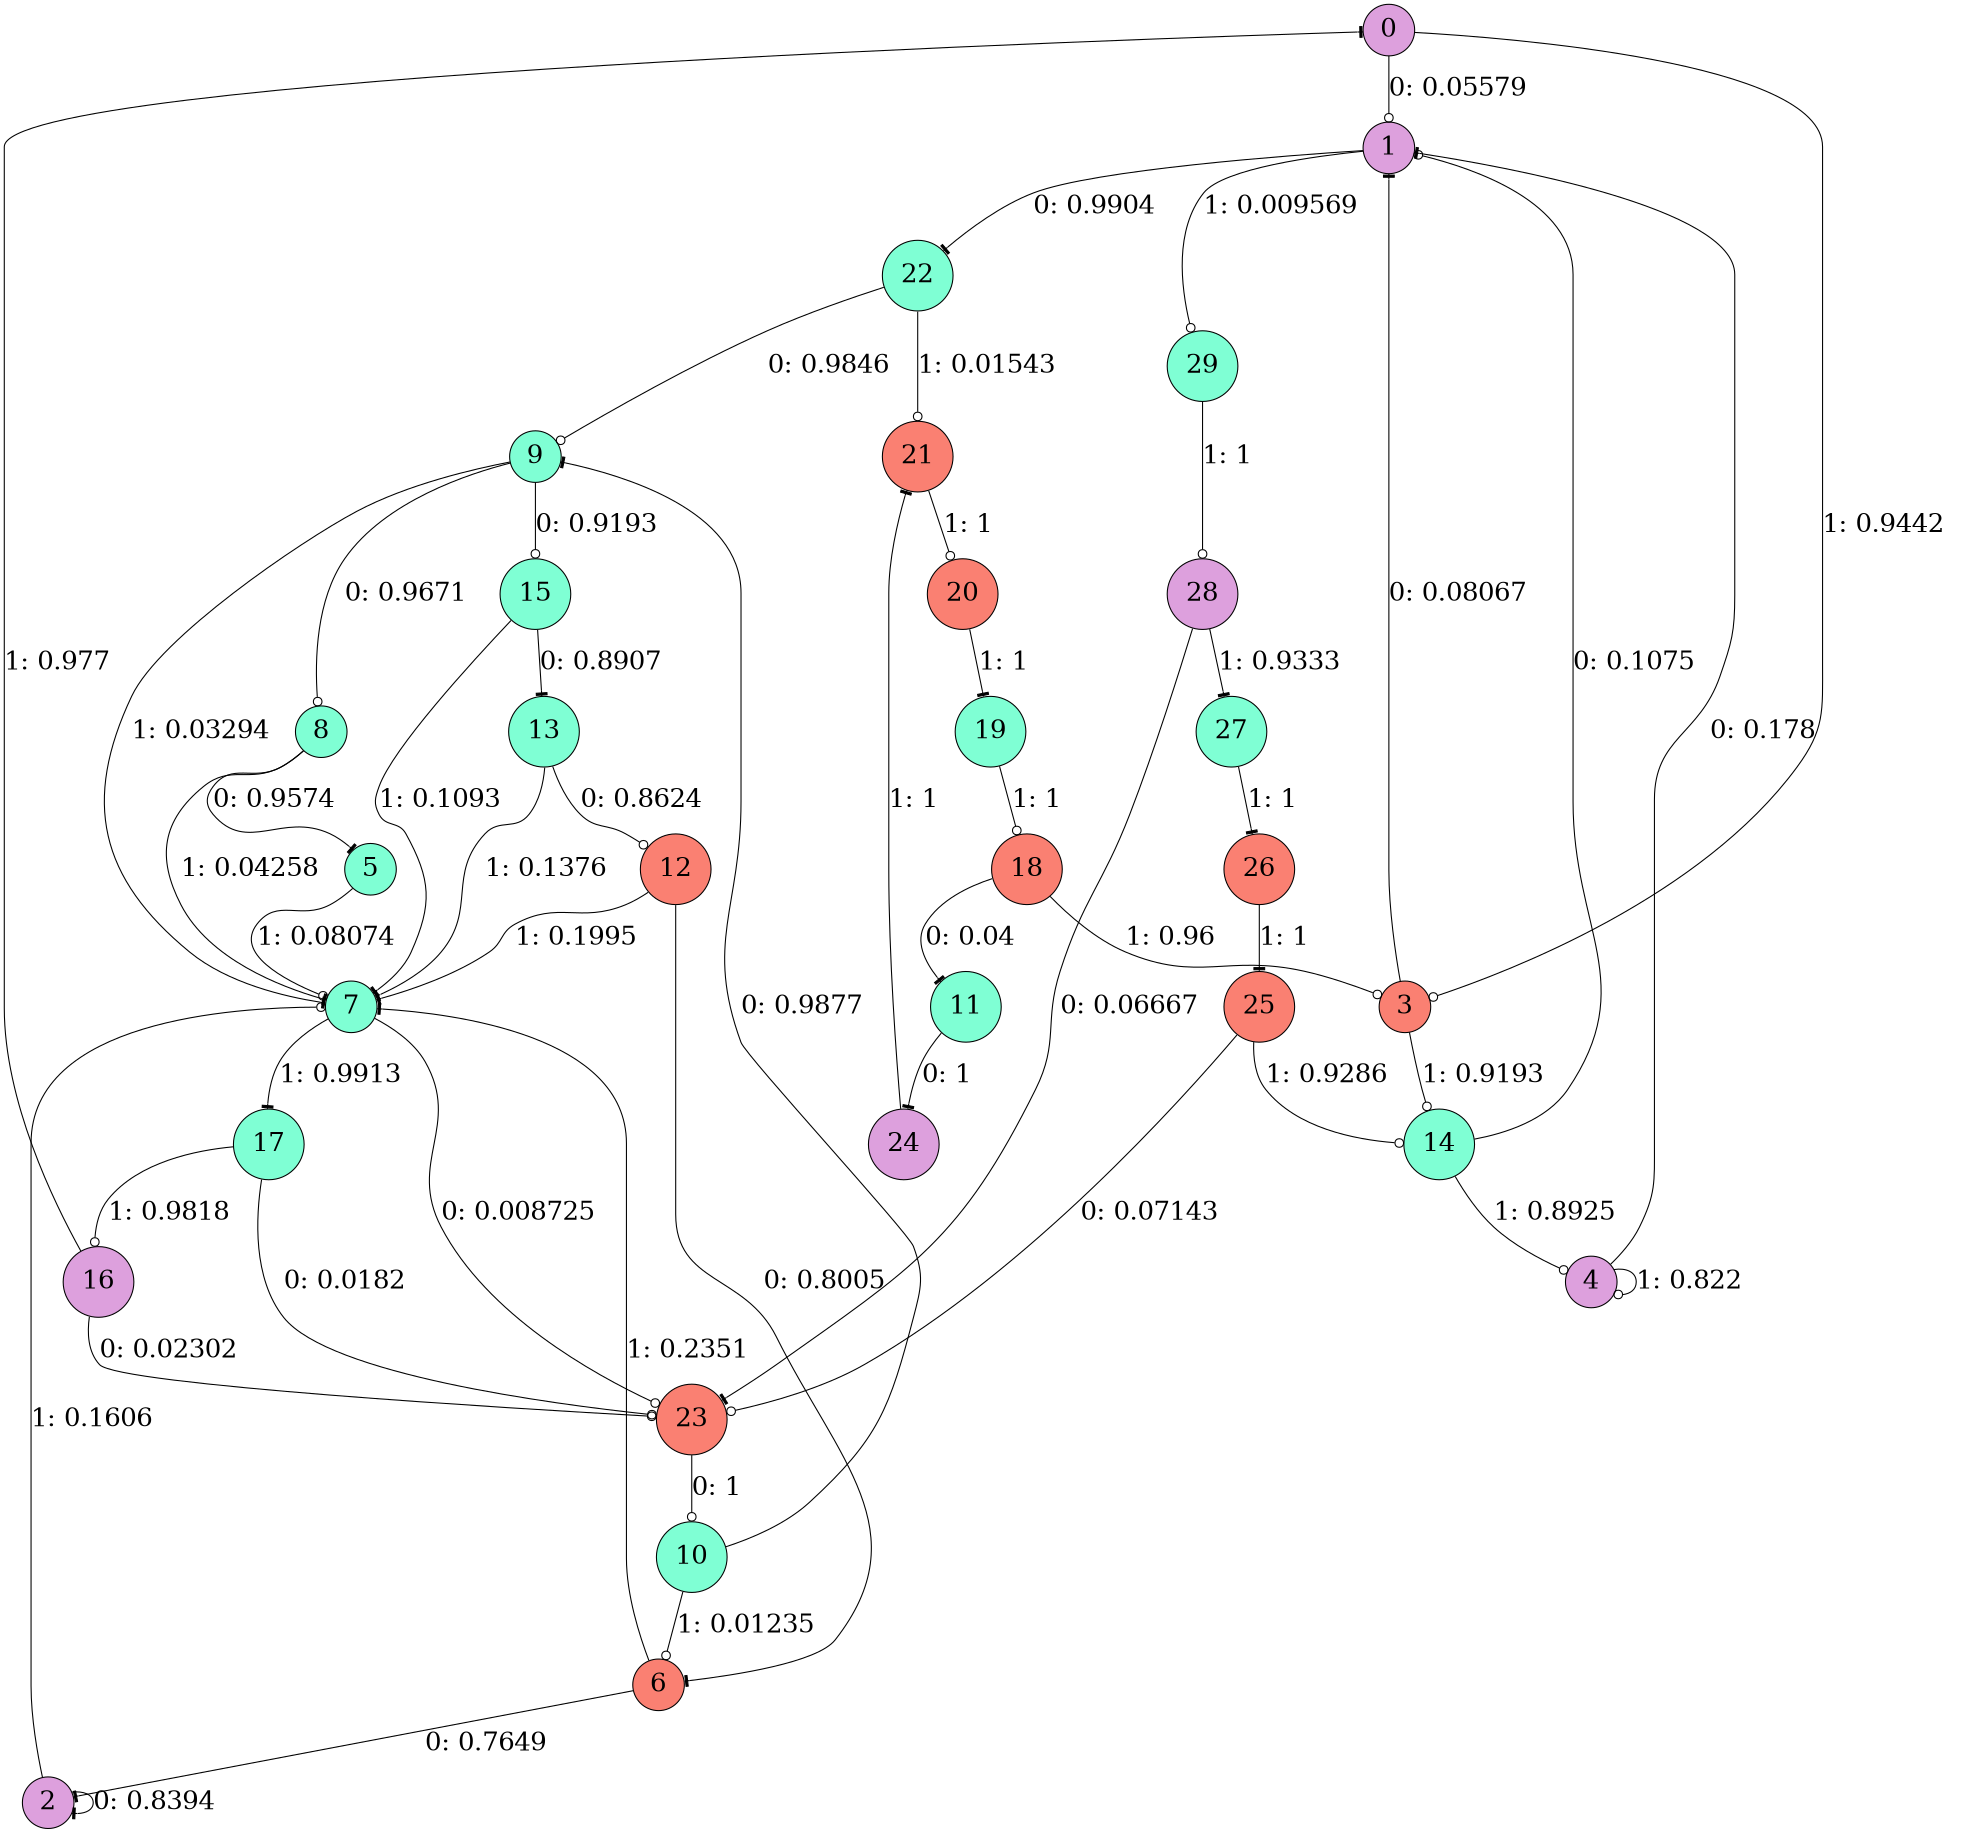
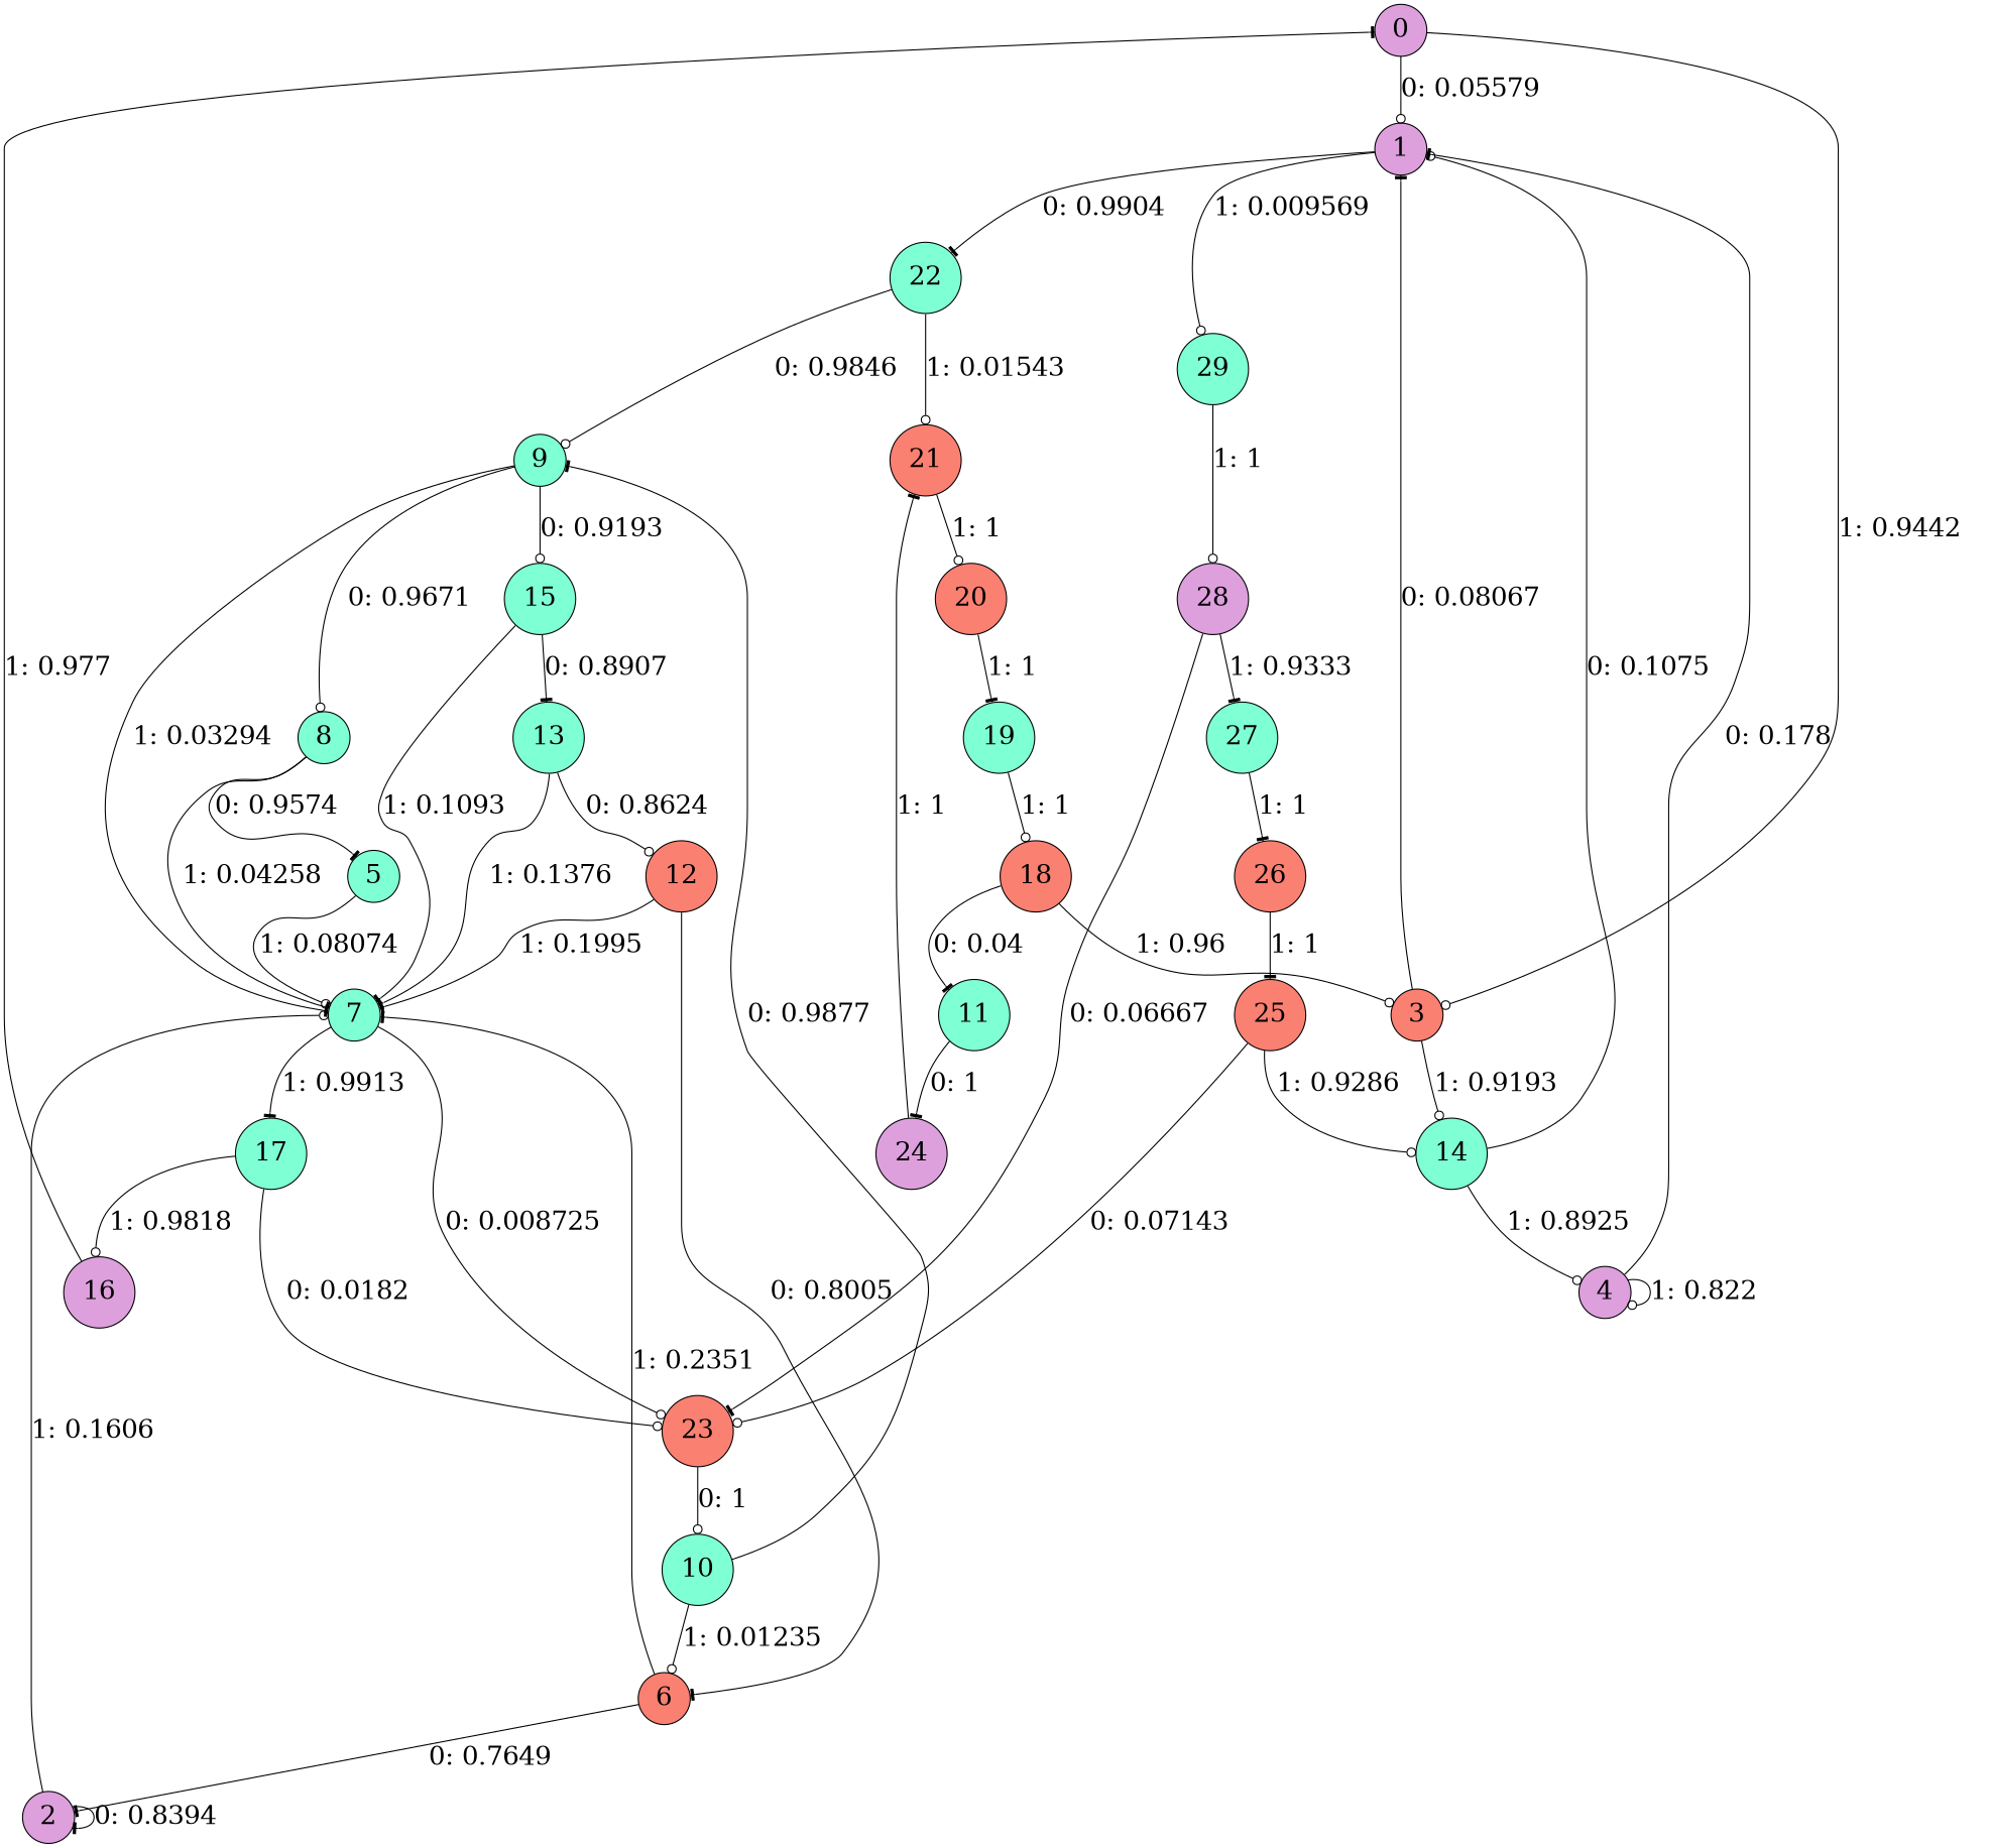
  digraph {
    node [fillcolor=aquamarine fontsize=24 shape=circle style=filled]
    edge [arrowhead=odot fontsize=24]
    0 [fillcolor=plum]
    1 [fillcolor=plum]
    3 [fillcolor=salmon]
    22
    29
    14
    9
    21 [fillcolor=salmon]
    28 [fillcolor=plum]
    4 [fillcolor=plum]
    7
    15
    8
    20 [fillcolor=salmon]
    23 [fillcolor=salmon]
    27
    2 [fillcolor=plum]
    17
    10
    16 [fillcolor=plum]
    5
    13
    12 [fillcolor=salmon]
    6 [fillcolor=salmon]
    24 [fillcolor=plum]
    11
    18 [fillcolor=salmon]
    19
    25 [fillcolor=salmon]
    26 [fillcolor=salmon]
    0 -> 1 [label="0: 0.05579  "]
    0 -> 3 [label="1: 0.9442   "]
    1 -> 22 [arrowhead=tee label="0: 0.9904   "]
    1 -> 29 [label="1: 0.009569  "]
    3 -> 1 [arrowhead=tee label="0: 0.08067  "]
    3 -> 14 [label="1: 0.9193   "]
    22 -> 9 [label="0: 0.9846   "]
    22 -> 21 [label="1: 0.01543  "]
    29 -> 28 [label="1: 1        "]
    14 -> 1 [label="0: 0.1075   "]
    14 -> 4 [label="1: 0.8925   "]
    9 -> 7 [arrowhead=tee label="1: 0.03294  "]
    9 -> 15 [label="0: 0.9193   "]
    9 -> 8 [label="0: 0.9671   "]
    21 -> 20 [label="1: 1        "]
    28 -> 23 [arrowhead=tee label="0: 0.06667  "]
    28 -> 27 [arrowhead=tee label="1: 0.9333   "]
    4 -> 1 [arrowhead=tee label="0: 0.178    "]
    4 -> 4 [label="1: 0.822    "]
    7 -> 23 [label="0: 0.008725  "]
    7 -> 17 [arrowhead=tee label="1: 0.9913   "]
    15 -> 7 [arrowhead=tee label="1: 0.1093   "]
    15 -> 13 [arrowhead=tee label="0: 0.8907   "]
    8 -> 7 [arrowhead=tee label="1: 0.04258  "]
    8 -> 5 [arrowhead=tee label="0: 0.9574   "]
    20 -> 19 [arrowhead=tee label="1: 1        "]
    23 -> 10 [label="0: 1        "]
    27 -> 26 [arrowhead=tee label="1: 1        "]
    2 -> 7 [label="1: 0.1606   "]
    2 -> 2 [arrowhead=tee label="0: 0.8394   "]
    17 -> 23 [label="0: 0.0182   "]
    17 -> 16 [label="1: 0.9818   "]
    10 -> 9 [arrowhead=tee label="0: 0.9877   "]
    10 -> 6 [label="1: 0.01235  "]
    16 -> 0 [arrowhead=tee label="1: 0.977    "]
-   16 -> 23 [label="0: 0.02302  "]
    5 -> 7 [label="1: 0.08074  "]
    13 -> 7 [arrowhead=tee label="1: 0.1376   "]
    13 -> 12 [label="0: 0.8624   "]
    12 -> 7 [arrowhead=tee label="1: 0.1995   "]
    12 -> 6 [arrowhead=tee label="0: 0.8005   "]
    6 -> 7 [arrowhead=tee label="1: 0.2351   "]
    6 -> 2 [arrowhead=tee label="0: 0.7649   "]
    24 -> 21 [arrowhead=tee label="1: 1        "]
    11 -> 24 [arrowhead=tee label="0: 1        "]
    18 -> 3 [label="1: 0.96     "]
    18 -> 11 [arrowhead=tee label="0: 0.04     "]
    19 -> 18 [label="1: 1        "]
    25 -> 14 [label="1: 0.9286   "]
    25 -> 23 [label="0: 0.07143  "]
    26 -> 25 [arrowhead=tee label="1: 1        "]
  }
